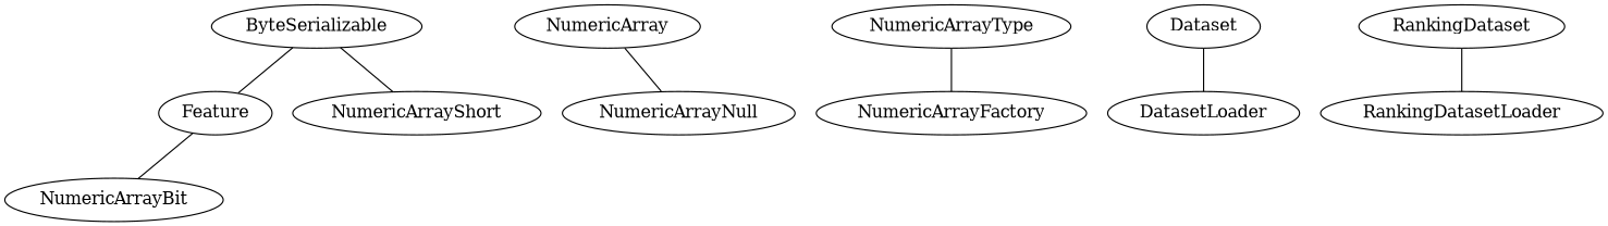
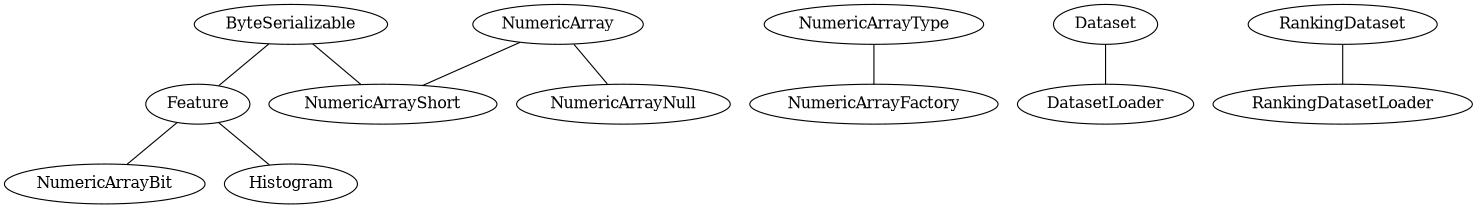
  graph {
    ByteSerializable
    Feature
    NumericArrayShort
    NumericArray
    NumericArrayNull
    NumericArrayBit
+   Histogram
    NumericArrayType
    NumericArrayFactory
    Dataset
    DatasetLoader
    RankingDataset
    RankingDatasetLoader
    ByteSerializable -- Feature
    ByteSerializable -- NumericArrayShort
    Feature -- NumericArrayBit
+   Feature -- Histogram
+   NumericArray -- NumericArrayShort
    NumericArray -- NumericArrayNull
    NumericArrayType -- NumericArrayFactory
    Dataset -- DatasetLoader
    RankingDataset -- RankingDatasetLoader
  }
